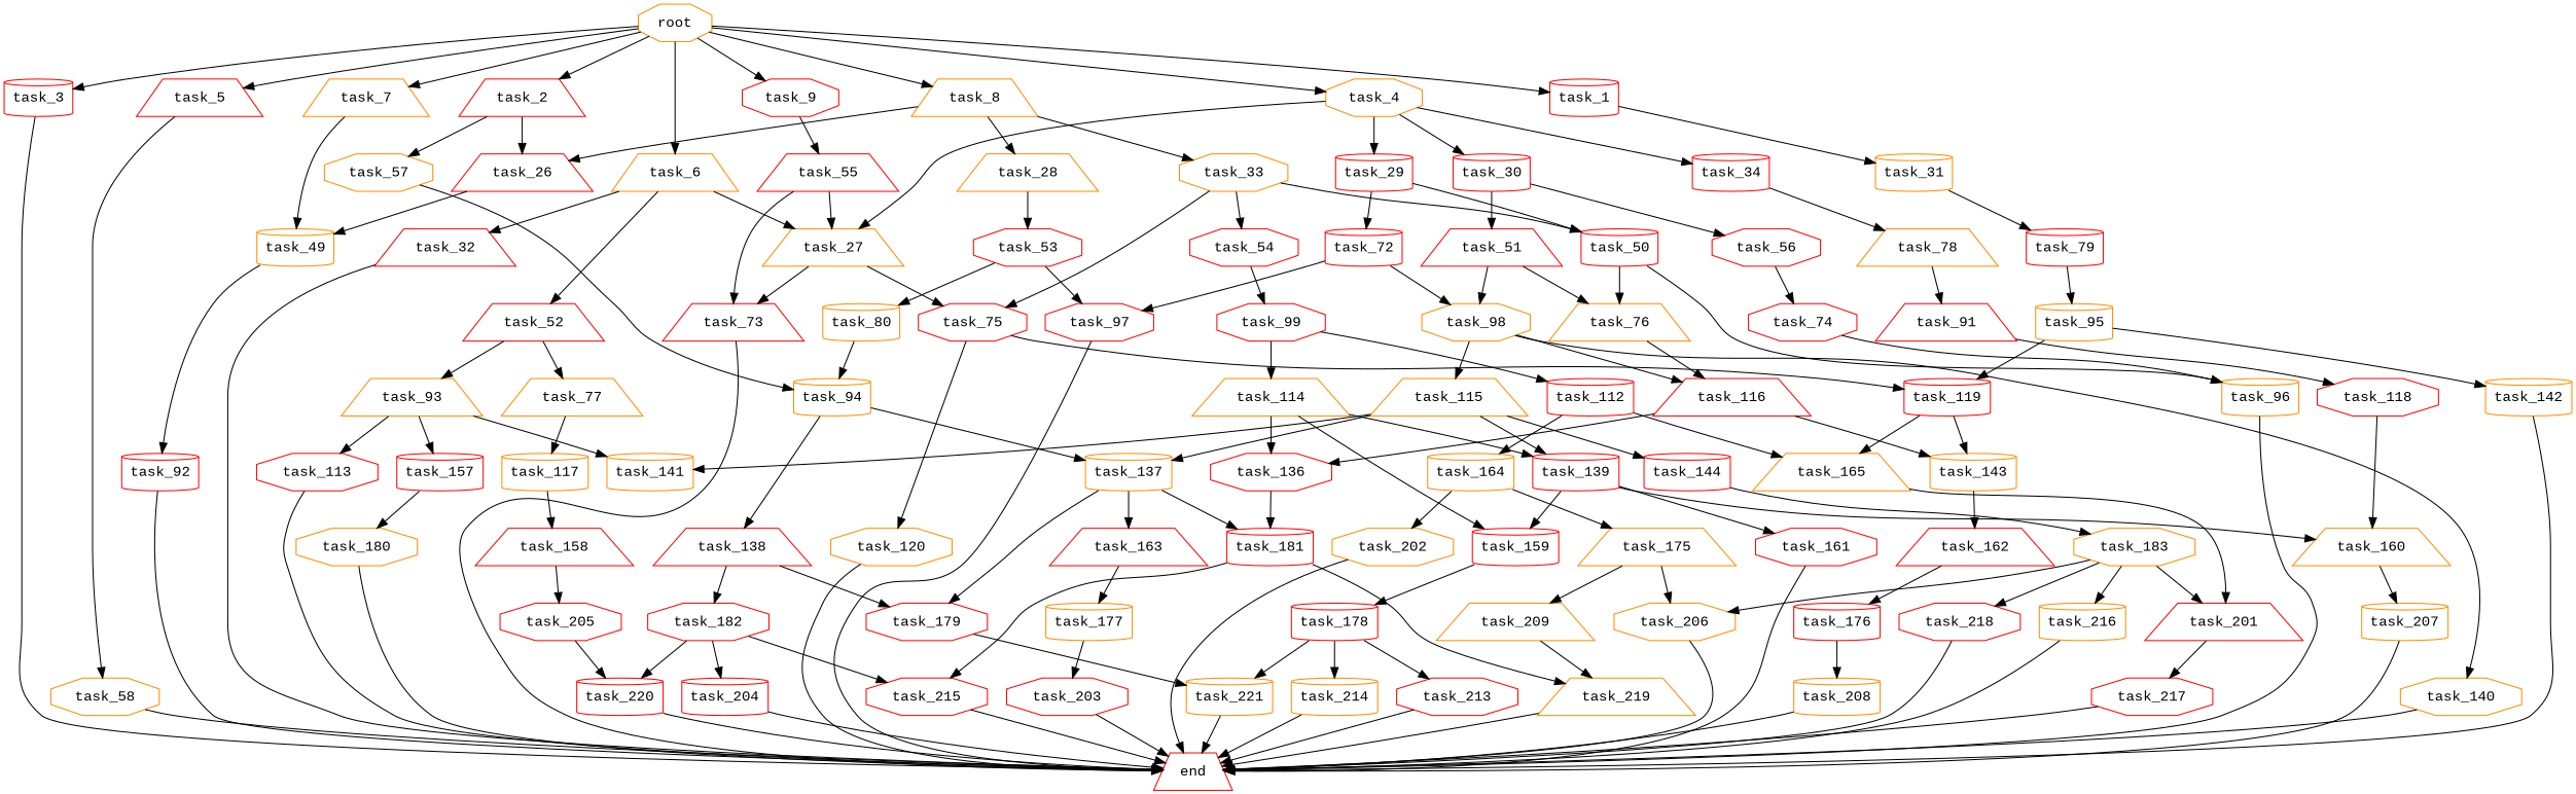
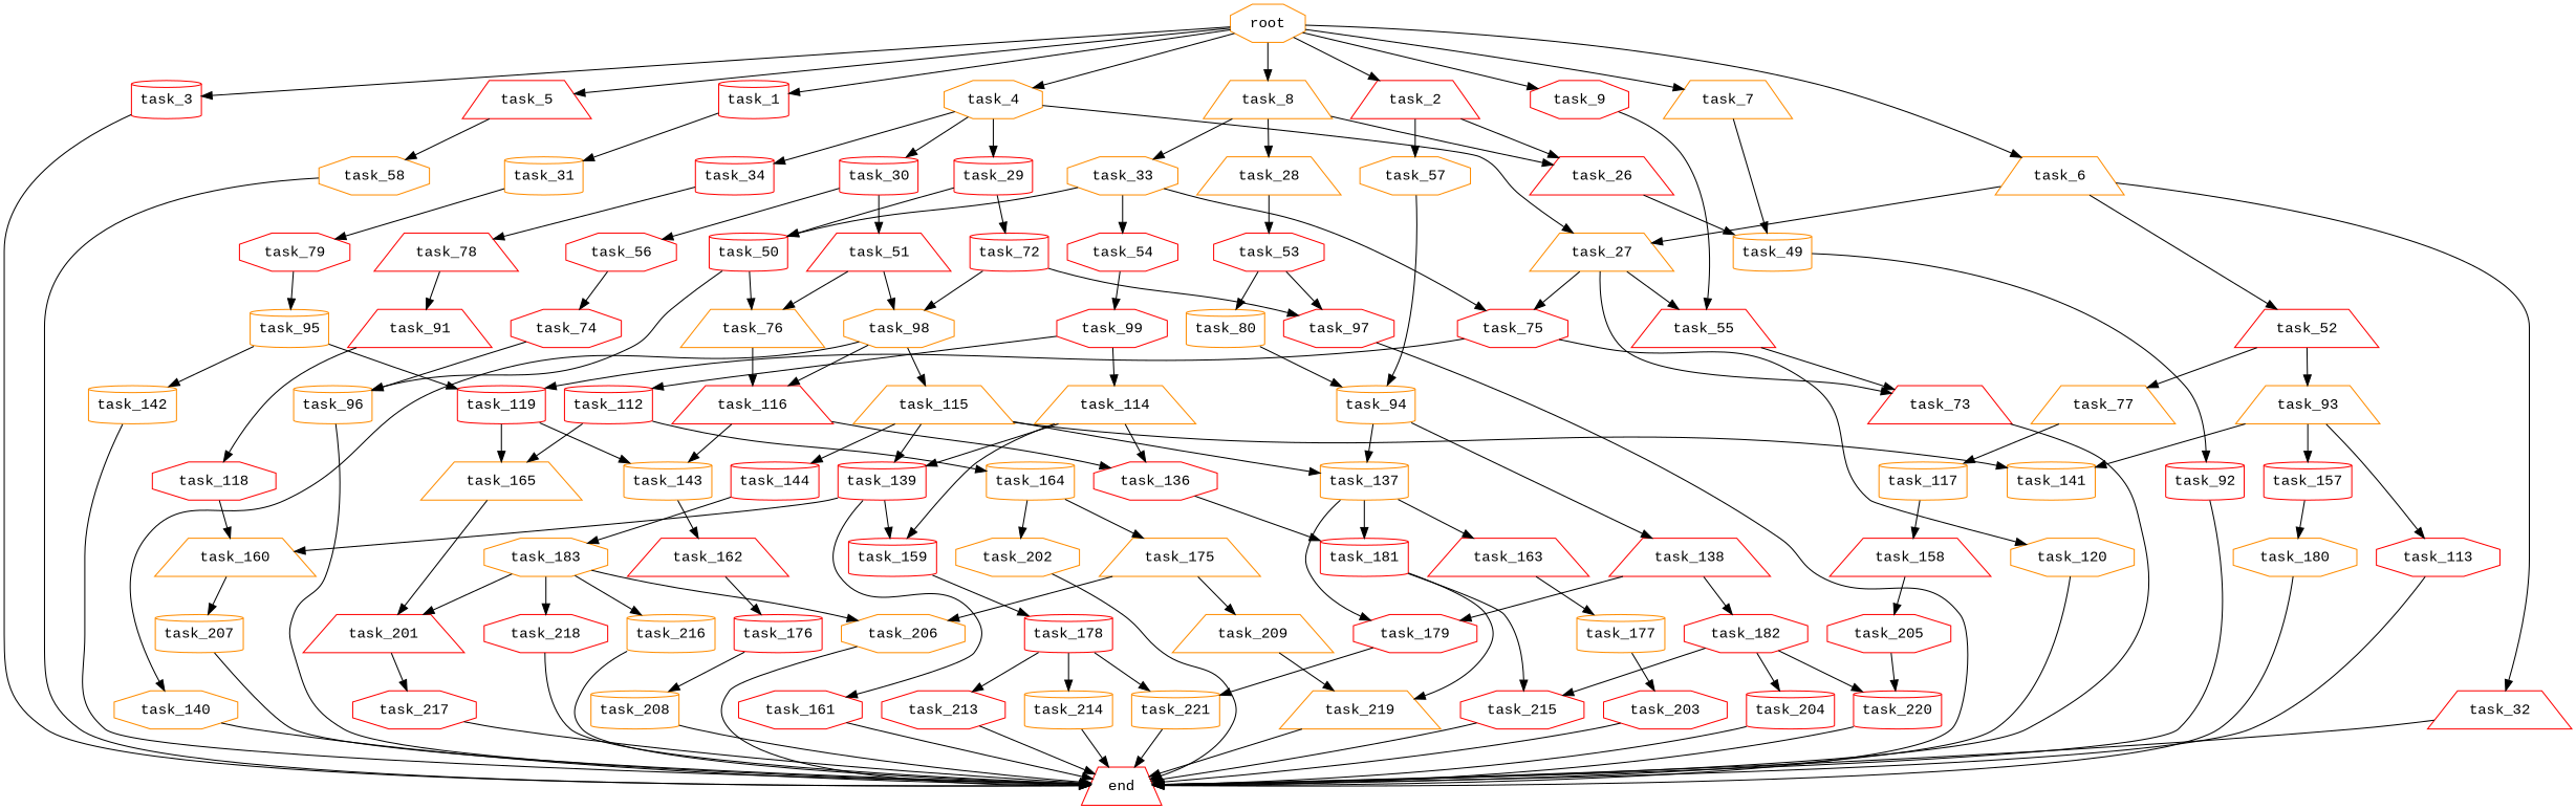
  digraph {
    fontname="Liberation Mono"
    node [color=red fontname="Liberation Mono" shape=cylinder]
    edge [fontname="Liberation Mono"]
    root [color=darkorange shape=octagon]
    task_1
    task_2 [shape=trapezium]
    task_3
    task_4 [color=darkorange shape=octagon]
    task_5 [shape=trapezium]
    task_6 [color=darkorange shape=trapezium]
    task_7 [color=darkorange shape=trapezium]
    task_8 [color=darkorange shape=trapezium]
    task_9 [shape=octagon]
    task_31 [color=darkorange]
    task_26 [shape=trapezium]
    task_57 [color=darkorange shape=octagon]
    end [shape=trapezium]
    task_27 [color=darkorange shape=trapezium]
    task_29
    task_30
    task_34
    task_58 [color=darkorange shape=octagon]
    task_32 [shape=trapezium]
    task_52 [shape=trapezium]
    task_49 [color=darkorange]
    task_28 [color=darkorange shape=trapezium]
    task_33 [color=darkorange shape=octagon]
    task_55 [shape=trapezium]
-   task_79
+   task_79 [shape=octagon]
    task_94 [color=darkorange]
    task_73 [shape=trapezium]
    task_75 [shape=octagon]
    task_50
    task_72
    task_51 [shape=trapezium]
    task_56 [shape=octagon]
-   task_78 [color=darkorange shape=trapezium]
+   task_78 [shape=trapezium]
    task_77 [color=darkorange shape=trapezium]
    task_93 [color=darkorange shape=trapezium]
    task_92
    task_53 [shape=octagon]
    task_54 [shape=octagon]
    task_119
    task_120 [color=darkorange shape=octagon]
    task_80 [color=darkorange]
    task_97 [shape=octagon]
    task_76 [color=darkorange shape=trapezium]
    task_96 [color=darkorange]
    task_98 [color=darkorange shape=octagon]
    task_74 [shape=octagon]
    task_95 [color=darkorange]
    task_99 [shape=octagon]
    task_91 [shape=trapezium]
    task_116 [shape=trapezium]
    task_115 [color=darkorange shape=trapezium]
    task_140 [color=darkorange shape=octagon]
    task_117 [color=darkorange]
    task_113 [shape=octagon]
    task_141 [color=darkorange]
    task_157
    task_112
    task_114 [color=darkorange shape=trapezium]
    task_137 [color=darkorange]
    task_138 [shape=trapezium]
    task_165 [color=darkorange shape=trapezium]
    task_143 [color=darkorange]
    task_136 [shape=octagon]
    task_158 [shape=trapezium]
    task_118 [shape=octagon]
    task_142 [color=darkorange]
    task_160 [color=darkorange shape=trapezium]
    task_181
    task_163 [shape=trapezium]
    task_179 [shape=octagon]
    task_182 [shape=octagon]
    task_139
    task_144
    task_164 [color=darkorange]
    task_159
    task_175 [color=darkorange shape=trapezium]
    task_202 [color=darkorange shape=octagon]
    task_201 [shape=trapezium]
    task_161 [shape=octagon]
    task_178
    task_183 [color=darkorange shape=octagon]
    task_162 [shape=trapezium]
    task_205 [shape=octagon]
    task_207 [color=darkorange]
    task_215 [shape=octagon]
    task_219 [color=darkorange shape=trapezium]
    task_177 [color=darkorange]
    task_221 [color=darkorange]
    task_204
    task_220
    task_180 [color=darkorange shape=octagon]
    task_176
    task_206 [color=darkorange shape=octagon]
    task_216 [color=darkorange]
    task_218 [shape=octagon]
    task_213 [shape=octagon]
    task_214 [color=darkorange]
    task_208 [color=darkorange]
    task_203 [shape=octagon]
    task_209 [color=darkorange shape=trapezium]
    task_217 [shape=octagon]
    root -> task_1
    root -> task_2
    root -> task_3
    root -> task_4
    root -> task_5
    root -> task_6
    root -> task_7
    root -> task_8
    root -> task_9
    task_1 -> task_31
    task_2 -> task_26
    task_2 -> task_57
    task_3 -> end
    task_4 -> task_27
    task_4 -> task_29
    task_4 -> task_30
    task_4 -> task_34
    task_5 -> task_58
    task_6 -> task_27
    task_6 -> task_32
    task_6 -> task_52
    task_7 -> task_49
    task_8 -> task_26
    task_8 -> task_28
    task_8 -> task_33
    task_9 -> task_55
    task_31 -> task_79
    task_26 -> task_49
    task_57 -> task_94
-   task_55 -> task_27
+   task_27 -> task_55
    task_27 -> task_73
    task_27 -> task_75
    task_29 -> task_50
    task_29 -> task_72
    task_30 -> task_51
    task_30 -> task_56
    task_34 -> task_78
    task_58 -> end
    task_32 -> end
    task_52 -> task_77
    task_52 -> task_93
    task_49 -> task_92
    task_28 -> task_53
    task_33 -> task_75
    task_33 -> task_50
    task_33 -> task_54
    task_55 -> task_73
    task_79 -> task_95
    task_94 -> task_137
    task_94 -> task_138
    task_73 -> end
    task_75 -> task_119
    task_75 -> task_120
    task_50 -> task_76
    task_50 -> task_96
    task_72 -> task_97
    task_72 -> task_98
    task_51 -> task_76
    task_51 -> task_98
    task_56 -> task_74
    task_78 -> task_91
    task_77 -> task_117
    task_93 -> task_113
    task_93 -> task_141
    task_93 -> task_157
    task_92 -> end
    task_53 -> task_80
    task_53 -> task_97
    task_54 -> task_99
    task_119 -> task_165
    task_119 -> task_143
    task_120 -> end
    task_80 -> task_94
    task_97 -> end
    task_76 -> task_116
    task_96 -> end
    task_98 -> task_116
    task_98 -> task_115
    task_98 -> task_140
    task_74 -> task_96
    task_95 -> task_119
    task_95 -> task_142
    task_99 -> task_112
    task_99 -> task_114
    task_91 -> task_118
    task_116 -> task_143
    task_116 -> task_136
    task_115 -> task_141
    task_115 -> task_137
    task_115 -> task_139
    task_115 -> task_144
    task_140 -> end
    task_117 -> task_158
    task_113 -> end
    task_157 -> task_180
    task_112 -> task_165
    task_112 -> task_164
    task_114 -> task_136
    task_114 -> task_139
    task_114 -> task_159
    task_137 -> task_181
    task_137 -> task_163
    task_137 -> task_179
    task_138 -> task_179
    task_138 -> task_182
    task_165 -> task_201
    task_143 -> task_162
    task_136 -> task_181
    task_158 -> task_205
    task_118 -> task_160
    task_142 -> end
    task_160 -> task_207
    task_181 -> task_215
    task_181 -> task_219
    task_163 -> task_177
    task_179 -> task_221
    task_182 -> task_215
    task_182 -> task_204
    task_182 -> task_220
    task_139 -> task_160
    task_139 -> task_159
    task_139 -> task_161
    task_144 -> task_183
    task_164 -> task_175
    task_164 -> task_202
    task_159 -> task_178
    task_175 -> task_206
    task_175 -> task_209
    task_202 -> end
    task_201 -> task_217
    task_161 -> end
    task_178 -> task_221
    task_178 -> task_213
    task_178 -> task_214
    task_183 -> task_201
    task_183 -> task_206
    task_183 -> task_216
    task_183 -> task_218
    task_162 -> task_176
    task_205 -> task_220
    task_207 -> end
    task_215 -> end
    task_219 -> end
    task_177 -> task_203
    task_221 -> end
    task_204 -> end
    task_220 -> end
    task_180 -> end
    task_176 -> task_208
    task_206 -> end
    task_216 -> end
    task_218 -> end
    task_213 -> end
    task_214 -> end
    task_208 -> end
    task_203 -> end
    task_209 -> task_219
    task_217 -> end
  }
